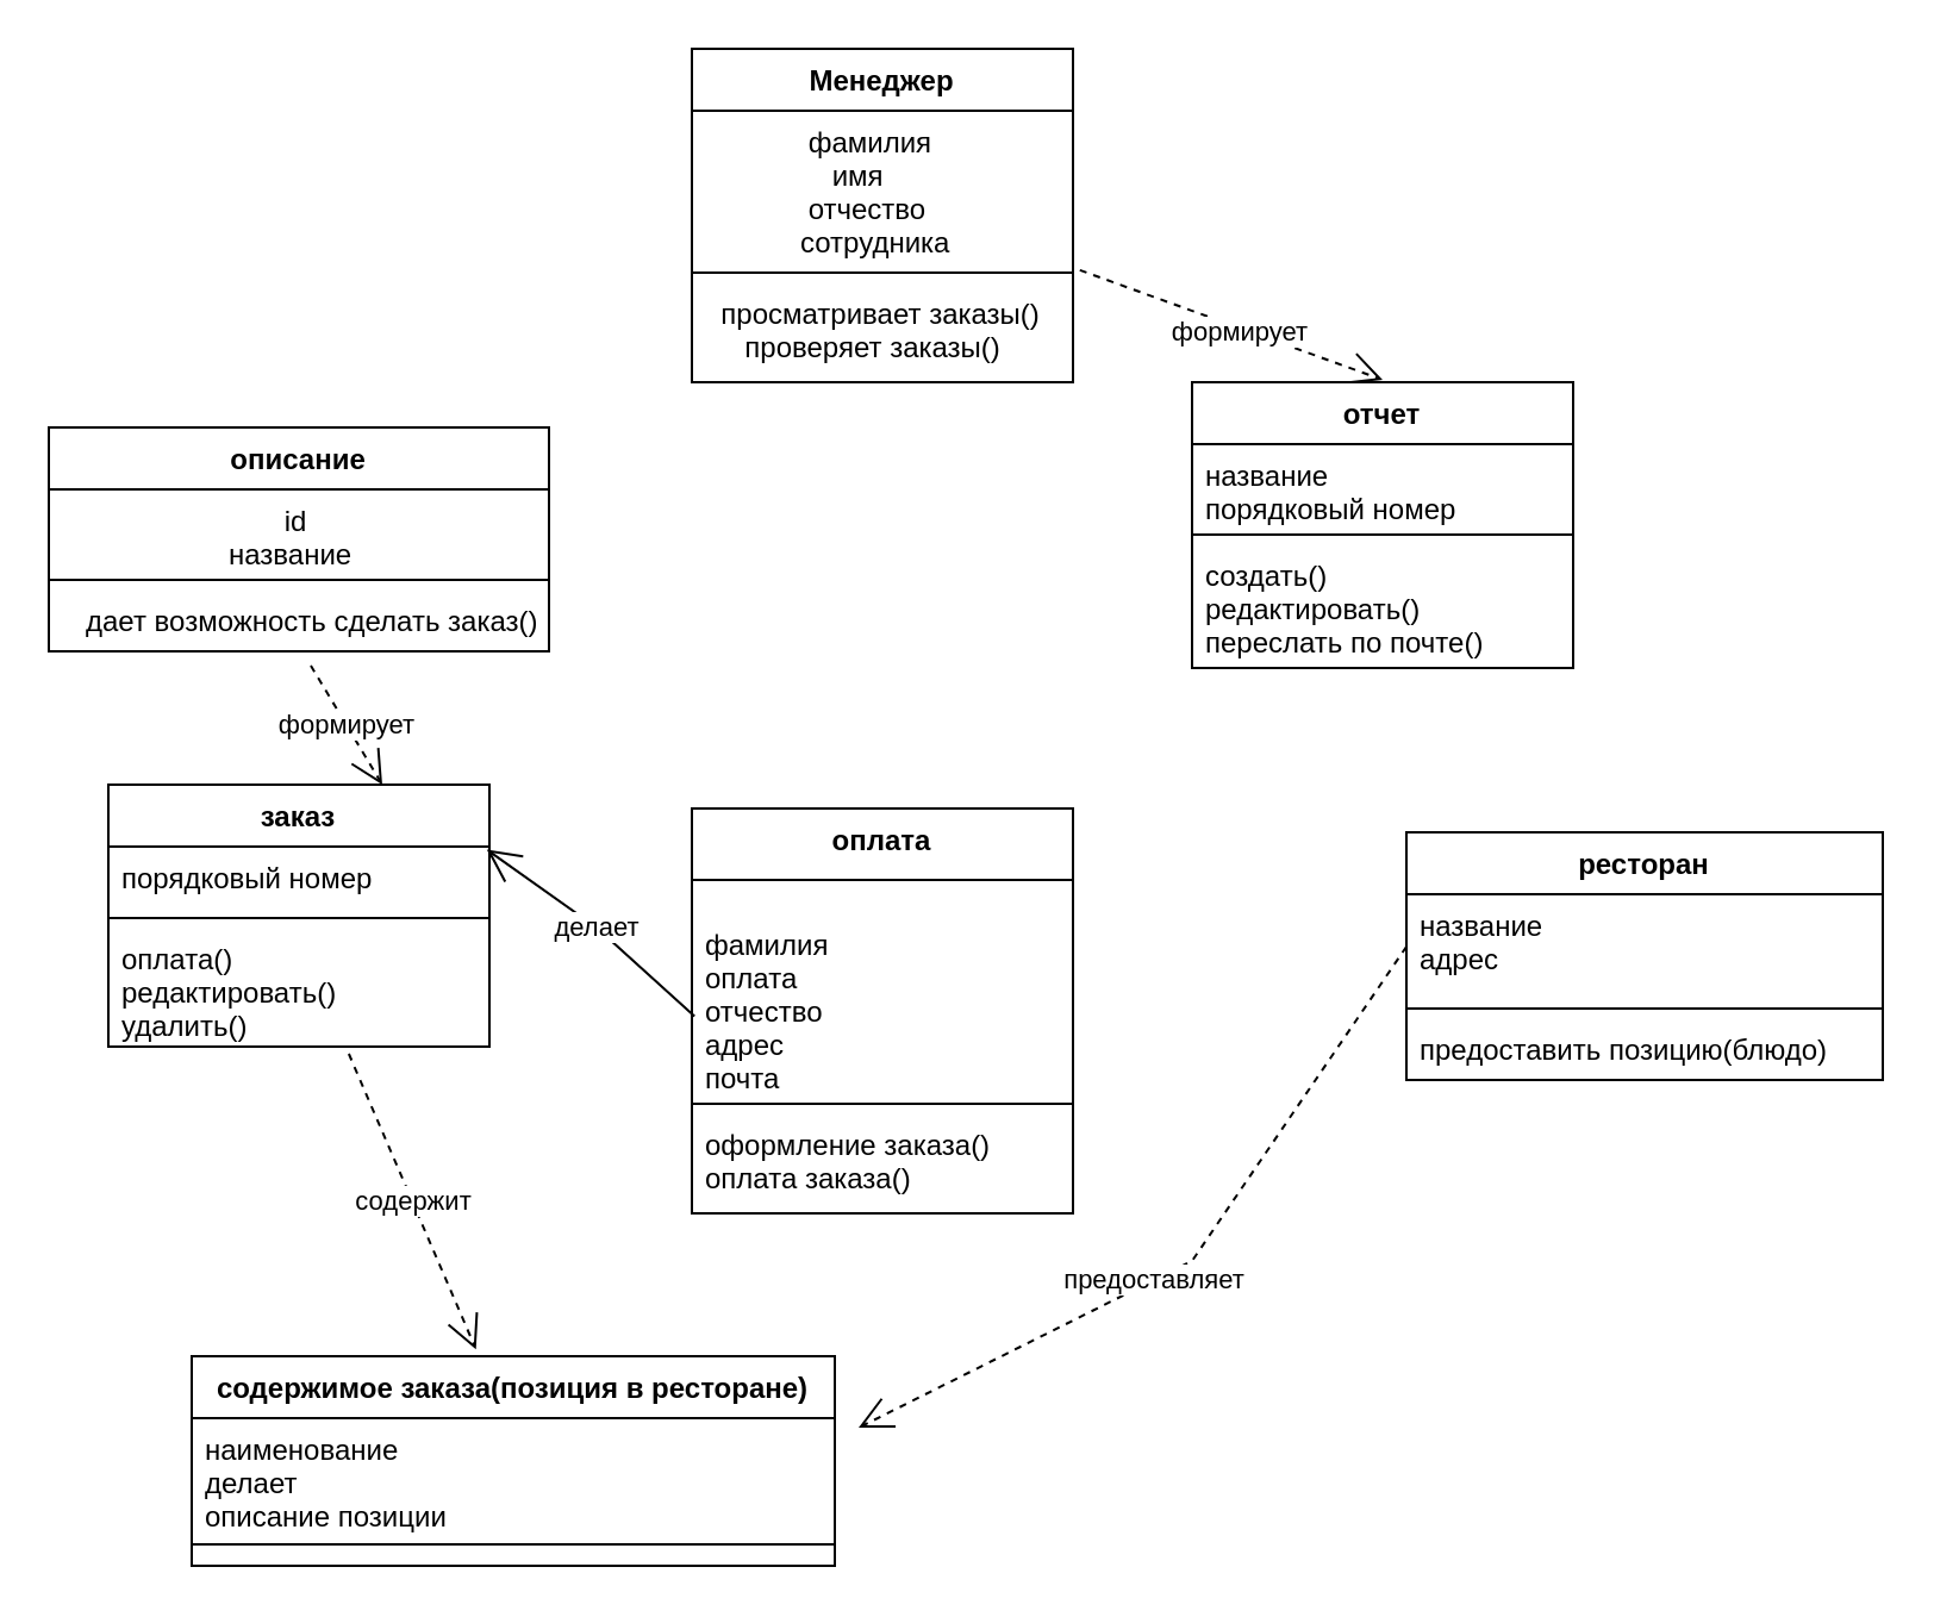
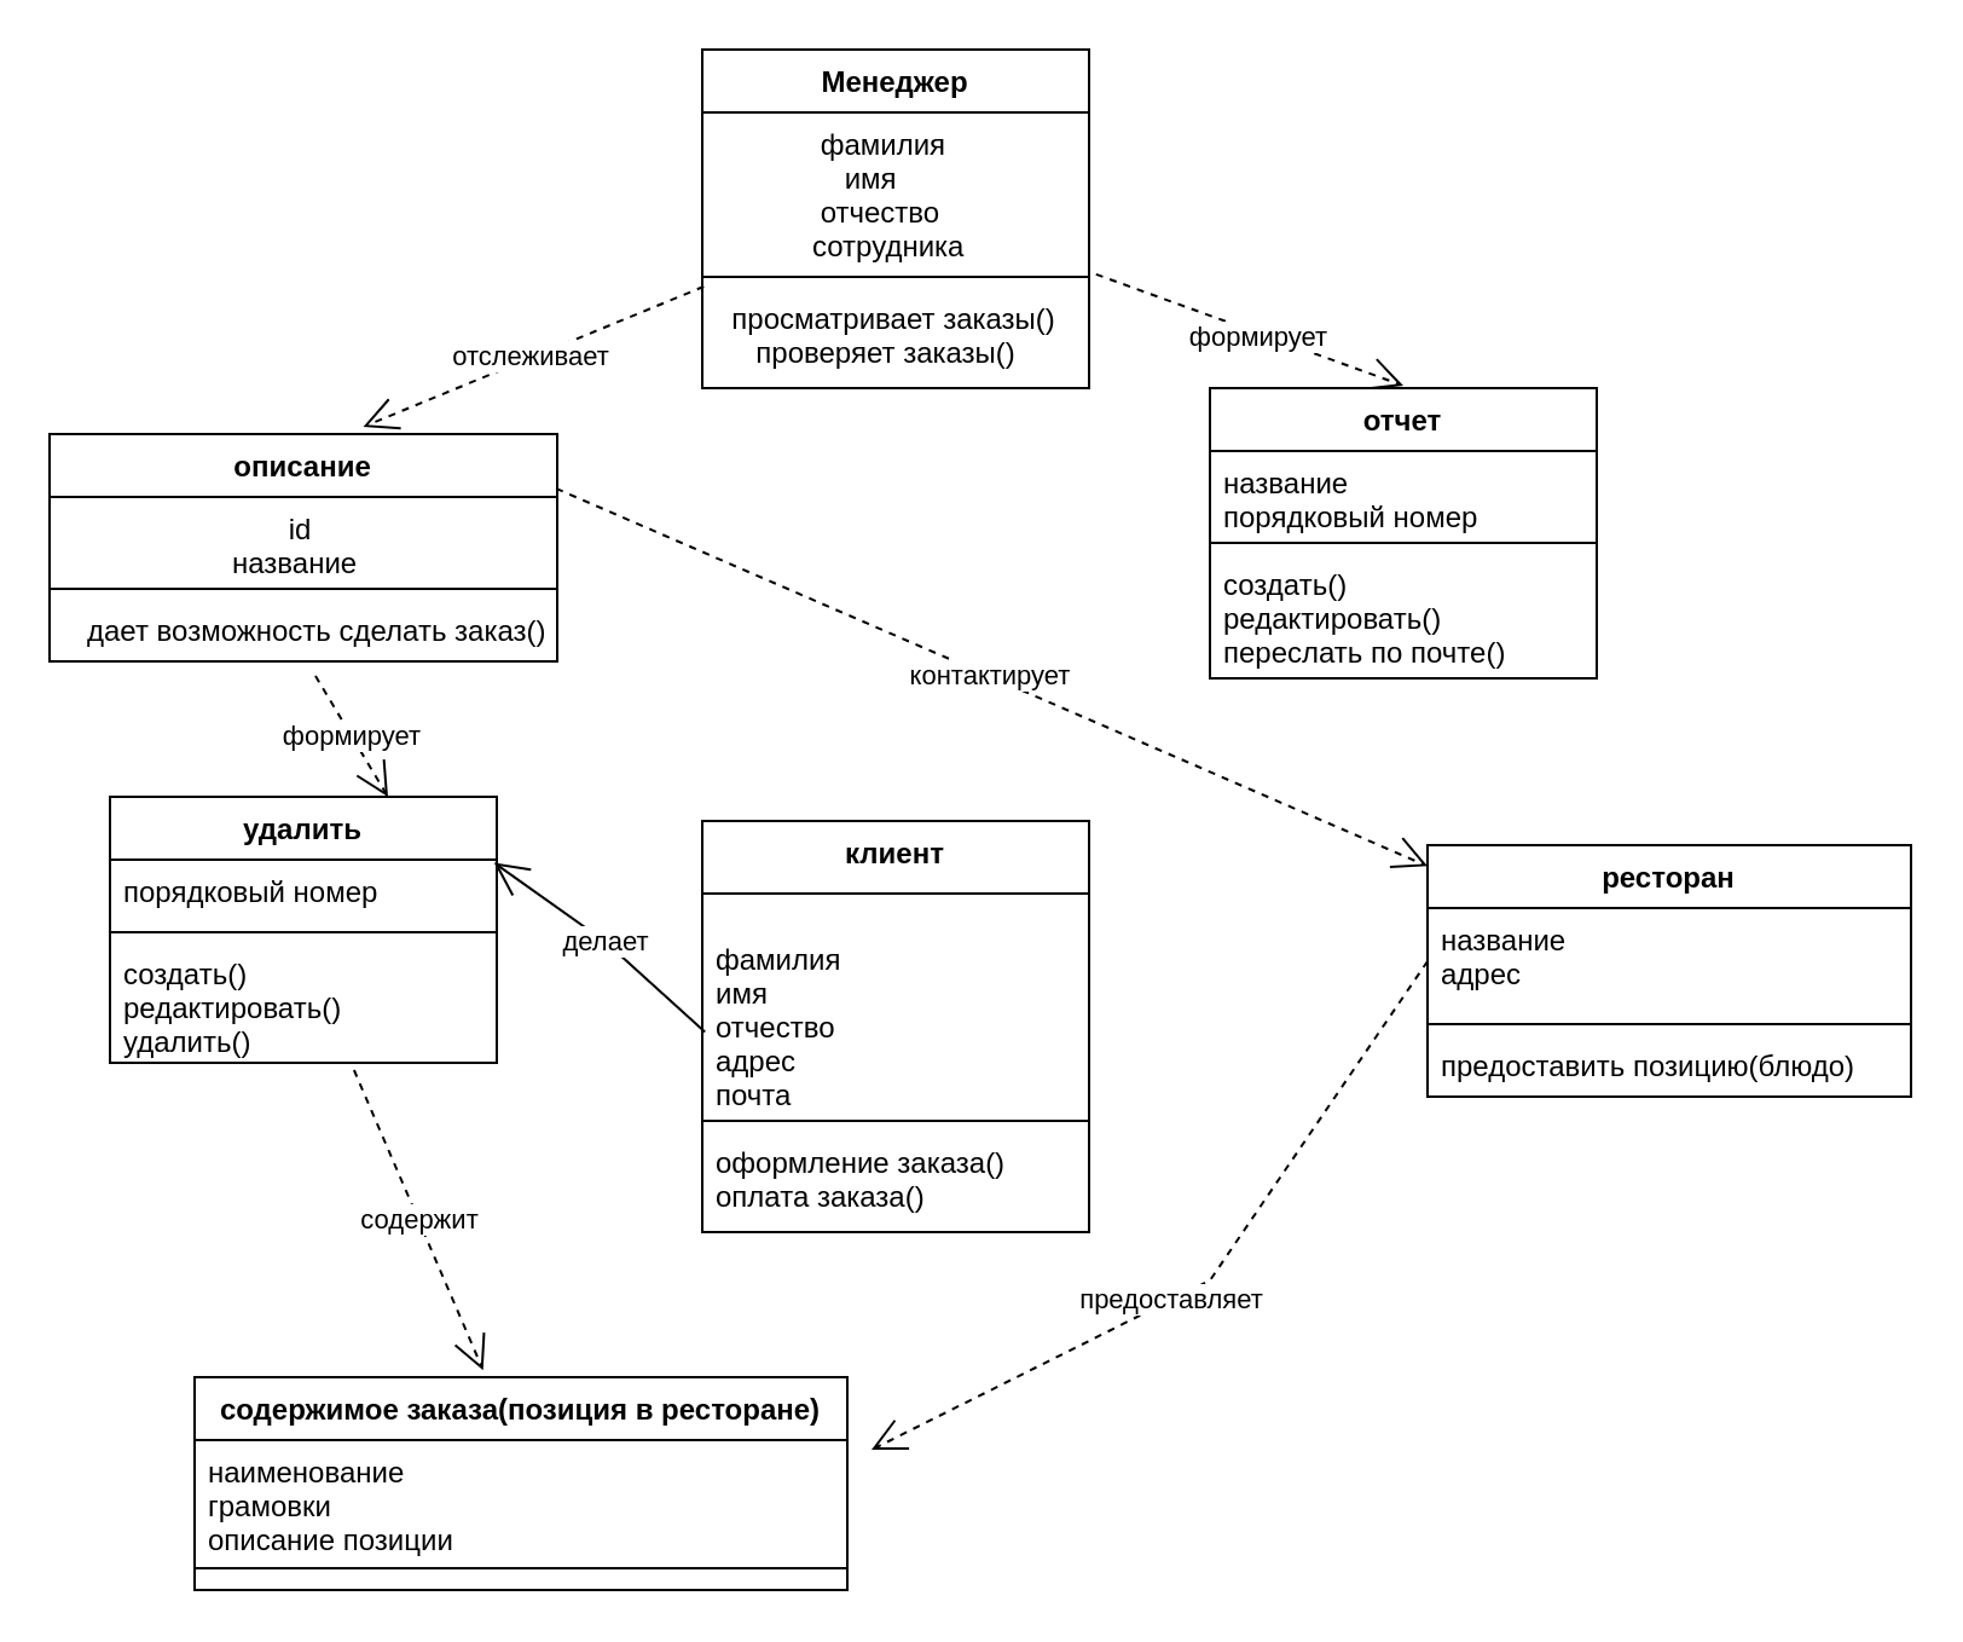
  <mxCell id="0" />
  <mxCell id="1" parent="0" />
  <mxCell id="2" value="Менеджер" style="swimlane;fontStyle=1;align=center;verticalAlign=top;childLayout=stackLayout;horizontal=1;startSize=26;horizontalStack=0;resizeParent=1;resizeParentMax=0;resizeLast=0;collapsible=1;marginBottom=0;" vertex="1" parent="1"><mxGeometry x="290" y="20" width="160" height="140" as="geometry" /></mxCell>
  <mxCell id="3" value="             фамилия&#10;                имя&#10;             отчество&#10;            сотрудника&#10;" style="text;strokeColor=none;fillColor=none;align=left;verticalAlign=top;spacingLeft=4;spacingRight=4;overflow=hidden;rotatable=0;points=[[0,0.5],[1,0.5]];portConstraint=eastwest;" vertex="1" parent="2"><mxGeometry y="26" width="160" height="64" as="geometry" /></mxCell>
  <mxCell id="4" value="" style="line;strokeWidth=1;fillColor=none;align=left;verticalAlign=middle;spacingTop=-1;spacingLeft=3;spacingRight=3;rotatable=0;labelPosition=right;points=[];portConstraint=eastwest;strokeColor=inherit;" vertex="1" parent="2"><mxGeometry y="90" width="160" height="8" as="geometry" /></mxCell>
  <mxCell id="5" value="  просматривает заказы()&#10;     проверяет заказы()" style="text;strokeColor=none;fillColor=none;align=left;verticalAlign=top;spacingLeft=4;spacingRight=4;overflow=hidden;rotatable=0;points=[[0,0.5],[1,0.5]];portConstraint=eastwest;" vertex="1" parent="2"><mxGeometry y="98" width="160" height="42" as="geometry" /></mxCell>
+ <mxCell id="6" value="отслеживает" style="endArrow=open;endSize=12;dashed=1;html=1;rounded=0;exitX=0.004;exitY=0;exitDx=0;exitDy=0;exitPerimeter=0;entryX=0.618;entryY=-0.032;entryDx=0;entryDy=0;entryPerimeter=0;" edge="1" parent="1" source="5" target="7"><mxGeometry x="0.005" width="160" relative="1" as="geometry"><mxPoint x="350" y="199" as="sourcePoint" /><mxPoint x="130" y="159" as="targetPoint" /><mxPoint as="offset" /></mxGeometry></mxCell>
  <mxCell id="7" value="описание" style="swimlane;fontStyle=1;align=center;verticalAlign=top;childLayout=stackLayout;horizontal=1;startSize=26;horizontalStack=0;resizeParent=1;resizeParentMax=0;resizeLast=0;collapsible=1;marginBottom=0;" vertex="1" parent="1"><mxGeometry x="20" y="179" width="210" height="94" as="geometry" /></mxCell>
  <mxCell id="8" value="                            id&#10;                     название" style="text;strokeColor=none;fillColor=none;align=left;verticalAlign=top;spacingLeft=4;spacingRight=4;overflow=hidden;rotatable=0;points=[[0,0.5],[1,0.5]];portConstraint=eastwest;" vertex="1" parent="7"><mxGeometry y="26" width="210" height="34" as="geometry" /></mxCell>
  <mxCell id="9" value="" style="line;strokeWidth=1;fillColor=none;align=left;verticalAlign=middle;spacingTop=-1;spacingLeft=3;spacingRight=3;rotatable=0;labelPosition=right;points=[];portConstraint=eastwest;strokeColor=inherit;" vertex="1" parent="7"><mxGeometry y="60" width="210" height="8" as="geometry" /></mxCell>
  <mxCell id="10" value="   дает возможность сделать заказ()" style="text;strokeColor=none;fillColor=none;align=left;verticalAlign=top;spacingLeft=4;spacingRight=4;overflow=hidden;rotatable=0;points=[[0,0.5],[1,0.5]];portConstraint=eastwest;" vertex="1" parent="7"><mxGeometry y="68" width="210" height="26" as="geometry" /></mxCell>
  <mxCell id="11" value="формирует" style="endArrow=open;endSize=12;dashed=1;html=1;rounded=0;exitX=1.018;exitY=1.046;exitDx=0;exitDy=0;exitPerimeter=0;" edge="1" parent="1" source="3"><mxGeometry x="0.065" y="-2" width="160" relative="1" as="geometry"><mxPoint x="320" y="159" as="sourcePoint" /><mxPoint x="580" y="159" as="targetPoint" /><mxPoint as="offset" /></mxGeometry></mxCell>
  <mxCell id="12" value="отчет" style="swimlane;fontStyle=1;align=center;verticalAlign=top;childLayout=stackLayout;horizontal=1;startSize=26;horizontalStack=0;resizeParent=1;resizeParentMax=0;resizeLast=0;collapsible=1;marginBottom=0;" vertex="1" parent="1"><mxGeometry x="500" y="160" width="160" height="120" as="geometry" /></mxCell>
  <mxCell id="13" value="название&#10;порядковый номер" style="text;strokeColor=none;fillColor=none;align=left;verticalAlign=top;spacingLeft=4;spacingRight=4;overflow=hidden;rotatable=0;points=[[0,0.5],[1,0.5]];portConstraint=eastwest;" vertex="1" parent="12"><mxGeometry y="26" width="160" height="34" as="geometry" /></mxCell>
  <mxCell id="14" value="" style="line;strokeWidth=1;fillColor=none;align=left;verticalAlign=middle;spacingTop=-1;spacingLeft=3;spacingRight=3;rotatable=0;labelPosition=right;points=[];portConstraint=eastwest;strokeColor=inherit;" vertex="1" parent="12"><mxGeometry y="60" width="160" height="8" as="geometry" /></mxCell>
  <mxCell id="15" value="создать()&#10;редактировать()&#10;переслать по почте()" style="text;strokeColor=none;fillColor=none;align=left;verticalAlign=top;spacingLeft=4;spacingRight=4;overflow=hidden;rotatable=0;points=[[0,0.5],[1,0.5]];portConstraint=eastwest;fontStyle=0" vertex="1" parent="12"><mxGeometry y="68" width="160" height="52" as="geometry" /></mxCell>
  <mxCell id="16" value="формирует" style="endArrow=open;endSize=12;dashed=1;html=1;rounded=0;" edge="1" parent="1"><mxGeometry width="160" relative="1" as="geometry"><mxPoint x="130" y="279" as="sourcePoint" /><mxPoint x="160" y="329" as="targetPoint" /></mxGeometry></mxCell>
- <mxCell id="17" value="заказ" style="swimlane;fontStyle=1;align=center;verticalAlign=top;childLayout=stackLayout;horizontal=1;startSize=26;horizontalStack=0;resizeParent=1;resizeParentMax=0;resizeLast=0;collapsible=1;marginBottom=0;" vertex="1" parent="1"><mxGeometry x="45" y="329" width="160" height="110" as="geometry" /></mxCell>
+ <mxCell id="17" value="удалить" style="swimlane;fontStyle=1;align=center;verticalAlign=top;childLayout=stackLayout;horizontal=1;startSize=26;horizontalStack=0;resizeParent=1;resizeParentMax=0;resizeLast=0;collapsible=1;marginBottom=0;" vertex="1" parent="1"><mxGeometry x="45" y="329" width="160" height="110" as="geometry" /></mxCell>
  <mxCell id="18" value="порядковый номер" style="text;strokeColor=none;fillColor=none;align=left;verticalAlign=top;spacingLeft=4;spacingRight=4;overflow=hidden;rotatable=0;points=[[0,0.5],[1,0.5]];portConstraint=eastwest;" vertex="1" parent="17"><mxGeometry y="26" width="160" height="26" as="geometry" /></mxCell>
  <mxCell id="19" value="" style="line;strokeWidth=1;fillColor=none;align=left;verticalAlign=middle;spacingTop=-1;spacingLeft=3;spacingRight=3;rotatable=0;labelPosition=right;points=[];portConstraint=eastwest;strokeColor=inherit;" vertex="1" parent="17"><mxGeometry y="52" width="160" height="8" as="geometry" /></mxCell>
- <mxCell id="20" value="оплата()&#10;редактировать()&#10;удалить()" style="text;strokeColor=none;fillColor=none;align=left;verticalAlign=top;spacingLeft=4;spacingRight=4;overflow=hidden;rotatable=0;points=[[0,0.5],[1,0.5]];portConstraint=eastwest;" vertex="1" parent="17"><mxGeometry y="60" width="160" height="50" as="geometry" /></mxCell>
+ <mxCell id="20" value="создать()&#10;редактировать()&#10;удалить()" style="text;strokeColor=none;fillColor=none;align=left;verticalAlign=top;spacingLeft=4;spacingRight=4;overflow=hidden;rotatable=0;points=[[0,0.5],[1,0.5]];portConstraint=eastwest;" vertex="1" parent="17"><mxGeometry y="60" width="160" height="50" as="geometry" /></mxCell>
  <mxCell id="21" value="содержимое заказа(позиция в ресторане)&#10;" style="swimlane;fontStyle=1;align=center;verticalAlign=top;childLayout=stackLayout;horizontal=1;startSize=26;horizontalStack=0;resizeParent=1;resizeParentMax=0;resizeLast=0;collapsible=1;marginBottom=0;" vertex="1" parent="1"><mxGeometry x="80" y="569" width="270" height="88" as="geometry" /></mxCell>
- <mxCell id="22" value="наименование&#10;делает&#10;описание позиции" style="text;strokeColor=none;fillColor=none;align=left;verticalAlign=top;spacingLeft=4;spacingRight=4;overflow=hidden;rotatable=0;points=[[0,0.5],[1,0.5]];portConstraint=eastwest;" vertex="1" parent="21"><mxGeometry y="26" width="270" height="44" as="geometry" /></mxCell>
+ <mxCell id="22" value="наименование&#10;грамовки&#10;описание позиции" style="text;strokeColor=none;fillColor=none;align=left;verticalAlign=top;spacingLeft=4;spacingRight=4;overflow=hidden;rotatable=0;points=[[0,0.5],[1,0.5]];portConstraint=eastwest;" vertex="1" parent="21"><mxGeometry y="26" width="270" height="44" as="geometry" /></mxCell>
  <mxCell id="23" value="" style="line;strokeWidth=1;fillColor=none;align=left;verticalAlign=middle;spacingTop=-1;spacingLeft=3;spacingRight=3;rotatable=0;labelPosition=right;points=[];portConstraint=eastwest;strokeColor=inherit;" vertex="1" parent="21"><mxGeometry y="70" width="270" height="18" as="geometry" /></mxCell>
  <mxCell id="24" value="содержит" style="endArrow=open;endSize=12;dashed=1;html=1;rounded=0;exitX=0.631;exitY=1.06;exitDx=0;exitDy=0;exitPerimeter=0;entryX=0.442;entryY=-0.033;entryDx=0;entryDy=0;entryPerimeter=0;" edge="1" parent="1" source="20" target="21"><mxGeometry width="160" relative="1" as="geometry"><mxPoint x="180" y="489" as="sourcePoint" /><mxPoint x="340" y="489" as="targetPoint" /><Array as="points" /><mxPoint as="offset" /></mxGeometry></mxCell>
- <mxCell id="25" value="оплата" style="swimlane;fontStyle=1;align=center;verticalAlign=top;childLayout=stackLayout;horizontal=1;startSize=30;horizontalStack=0;resizeParent=1;resizeParentMax=0;resizeLast=0;collapsible=1;marginBottom=0;" vertex="1" parent="1"><mxGeometry x="290" y="339" width="160" height="170" as="geometry" /></mxCell>
- <mxCell id="26" value="&#10;фамилия&#10;оплата&#10;отчество&#10;адрес&#10;почта" style="text;strokeColor=none;fillColor=none;align=left;verticalAlign=top;spacingLeft=4;spacingRight=4;overflow=hidden;rotatable=0;points=[[0,0.5],[1,0.5]];portConstraint=eastwest;" vertex="1" parent="25"><mxGeometry y="30" width="160" height="90" as="geometry" /></mxCell>
+ <mxCell id="25" value="клиент" style="swimlane;fontStyle=1;align=center;verticalAlign=top;childLayout=stackLayout;horizontal=1;startSize=30;horizontalStack=0;resizeParent=1;resizeParentMax=0;resizeLast=0;collapsible=1;marginBottom=0;" vertex="1" parent="1"><mxGeometry x="290" y="339" width="160" height="170" as="geometry" /></mxCell>
+ <mxCell id="26" value="&#10;фамилия&#10;имя&#10;отчество&#10;адрес&#10;почта" style="text;strokeColor=none;fillColor=none;align=left;verticalAlign=top;spacingLeft=4;spacingRight=4;overflow=hidden;rotatable=0;points=[[0,0.5],[1,0.5]];portConstraint=eastwest;" vertex="1" parent="25"><mxGeometry y="30" width="160" height="90" as="geometry" /></mxCell>
  <mxCell id="27" value="" style="line;strokeWidth=1;fillColor=none;align=left;verticalAlign=middle;spacingTop=-1;spacingLeft=3;spacingRight=3;rotatable=0;labelPosition=right;points=[];portConstraint=eastwest;strokeColor=inherit;" vertex="1" parent="25"><mxGeometry y="120" width="160" height="8" as="geometry" /></mxCell>
  <mxCell id="28" value="оформление заказа()&#10;оплата заказа()" style="text;strokeColor=none;fillColor=none;align=left;verticalAlign=top;spacingLeft=4;spacingRight=4;overflow=hidden;rotatable=0;points=[[0,0.5],[1,0.5]];portConstraint=eastwest;" vertex="1" parent="25"><mxGeometry y="128" width="160" height="42" as="geometry" /></mxCell>
  <mxCell id="29" value="делает" style="endArrow=open;endSize=12;dashed=0;html=1;rounded=0;entryX=0.993;entryY=0.049;entryDx=0;entryDy=0;entryPerimeter=0;exitX=0.007;exitY=0.636;exitDx=0;exitDy=0;exitPerimeter=0;" edge="1" parent="1" source="26" target="18"><mxGeometry width="160" relative="1" as="geometry"><mxPoint x="530" y="423.58" as="sourcePoint" /><mxPoint x="690" y="423.58" as="targetPoint" /><Array as="points"><mxPoint x="250" y="389" /></Array></mxGeometry></mxCell>
  <mxCell id="30" value="ресторан" style="swimlane;fontStyle=1;align=center;verticalAlign=top;childLayout=stackLayout;horizontal=1;startSize=26;horizontalStack=0;resizeParent=1;resizeParentMax=0;resizeLast=0;collapsible=1;marginBottom=0;" vertex="1" parent="1"><mxGeometry x="590" y="349" width="200" height="104" as="geometry" /></mxCell>
  <mxCell id="31" value="название&#10;адрес" style="text;strokeColor=none;fillColor=none;align=left;verticalAlign=top;spacingLeft=4;spacingRight=4;overflow=hidden;rotatable=0;points=[[0,0.5],[1,0.5]];portConstraint=eastwest;" vertex="1" parent="30"><mxGeometry y="26" width="200" height="44" as="geometry" /></mxCell>
  <mxCell id="32" value="" style="line;strokeWidth=1;fillColor=none;align=left;verticalAlign=middle;spacingTop=-1;spacingLeft=3;spacingRight=3;rotatable=0;labelPosition=right;points=[];portConstraint=eastwest;strokeColor=inherit;" vertex="1" parent="30"><mxGeometry y="70" width="200" height="8" as="geometry" /></mxCell>
  <mxCell id="33" value="предоставить позицию(блюдо)" style="text;strokeColor=none;fillColor=none;align=left;verticalAlign=top;spacingLeft=4;spacingRight=4;overflow=hidden;rotatable=0;points=[[0,0.5],[1,0.5]];portConstraint=eastwest;" vertex="1" parent="30"><mxGeometry y="78" width="200" height="26" as="geometry" /></mxCell>
+ <mxCell id="34" value="контактирует" style="endArrow=open;endSize=12;dashed=1;html=1;rounded=0;exitX=0.998;exitY=-0.102;exitDx=0;exitDy=0;exitPerimeter=0;" edge="1" parent="1" source="8" target="30"><mxGeometry width="160" relative="1" as="geometry"><mxPoint x="500" y="289" as="sourcePoint" /><mxPoint x="660" y="289" as="targetPoint" /></mxGeometry></mxCell>
  <mxCell id="35" value="предоставляет" style="endArrow=open;endSize=12;dashed=1;html=1;rounded=0;exitX=0;exitY=0.5;exitDx=0;exitDy=0;" edge="1" parent="1" source="31"><mxGeometry x="0.125" width="160" relative="1" as="geometry"><mxPoint x="380" y="549" as="sourcePoint" /><mxPoint x="360" y="599" as="targetPoint" /><Array as="points"><mxPoint x="500" y="529" /></Array><mxPoint as="offset" /></mxGeometry></mxCell>
